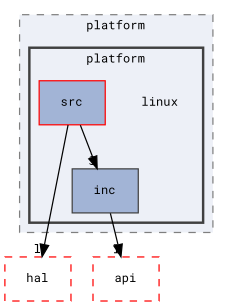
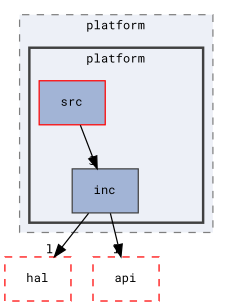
  digraph {
    compound=true
    fontname="Roboto Mono"
    node [fontname="Roboto Mono" fontsize=10 shape=box color=red fillcolor="#a2b4d6" style="filled,"]
    edge [fontname="Roboto Mono" fontsize=10 headlabel=1 labeldistance=1.5 labelfontname=Helvetica labelfontsize=10]
-   n1 [label=linux shape=plaintext color="" fillcolor="" style=""]
    n2 [color=grey25 label=inc]
    n3 [label=src]
    n4 [fillcolor="#edf0f7" label=hal style="dashed,"]
    n5 [fillcolor="#edf0f7" label=api style="dashed,"]
    subgraph cluster_1 {
      bgcolor="#edf0f7"
      fontsize=10
      label=platform
      pencolor=grey50
      style="filled,dashed,"
      subgraph cluster_2 {
        bgcolor="#edf0f7"
        fontsize=10
        label=platform
        pencolor=grey25
        style="filled,bold,"
-       n1
        n2
        n3
      }
    }
-   n3 -> n4
+   n2 -> n4
    n2 -> n5
    n3 -> n2 [headlabel=3]
  }
